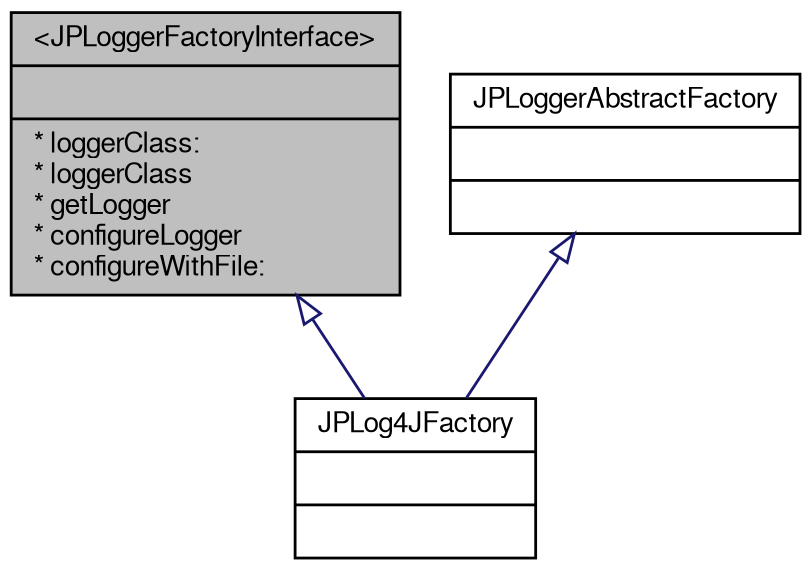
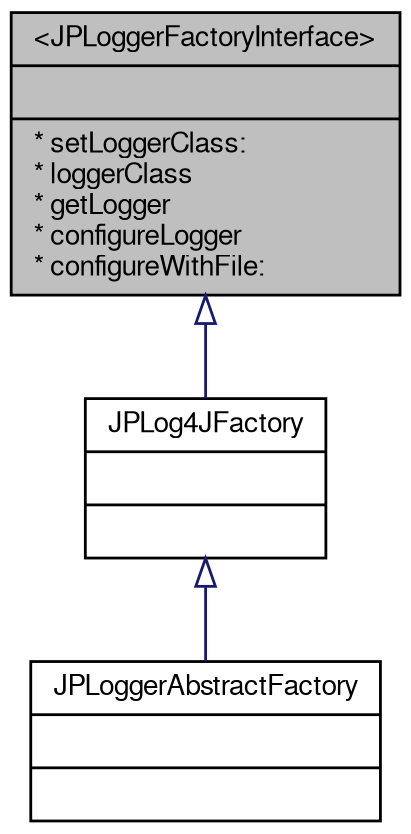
  digraph {
    node [color=black fillcolor=white fontname=FreeSans fontsize=10 shape=record style=filled]
    edge [arrowtail=empty color=midnightblue dir=back fontname=FreeSans fontsize=10 labelfontname=FreeSans labelfontsize=10 style=solid]
-   n1 [fillcolor=grey75 fontcolor=black height=0.2 label="{\<JPLoggerFactoryInterface\>\n||* loggerClass:\l* loggerClass\l* getLogger\l* configureLogger\l* configureWithFile:\l}" width=0.4]
+   n1 [fillcolor=grey75 fontcolor=black height=0.2 label="{\<JPLoggerFactoryInterface\>\n||* setLoggerClass:\l* loggerClass\l* getLogger\l* configureLogger\l* configureWithFile:\l}" width=0.4]
    n2 [height=0.2 label="{JPLog4JFactory\n||}" width=0.4]
    n3 [height=0.2 label="{JPLoggerAbstractFactory\n||}" width=0.4]
    n1 -> n2
-   n3 -> n2
+   n2 -> n3
  }
